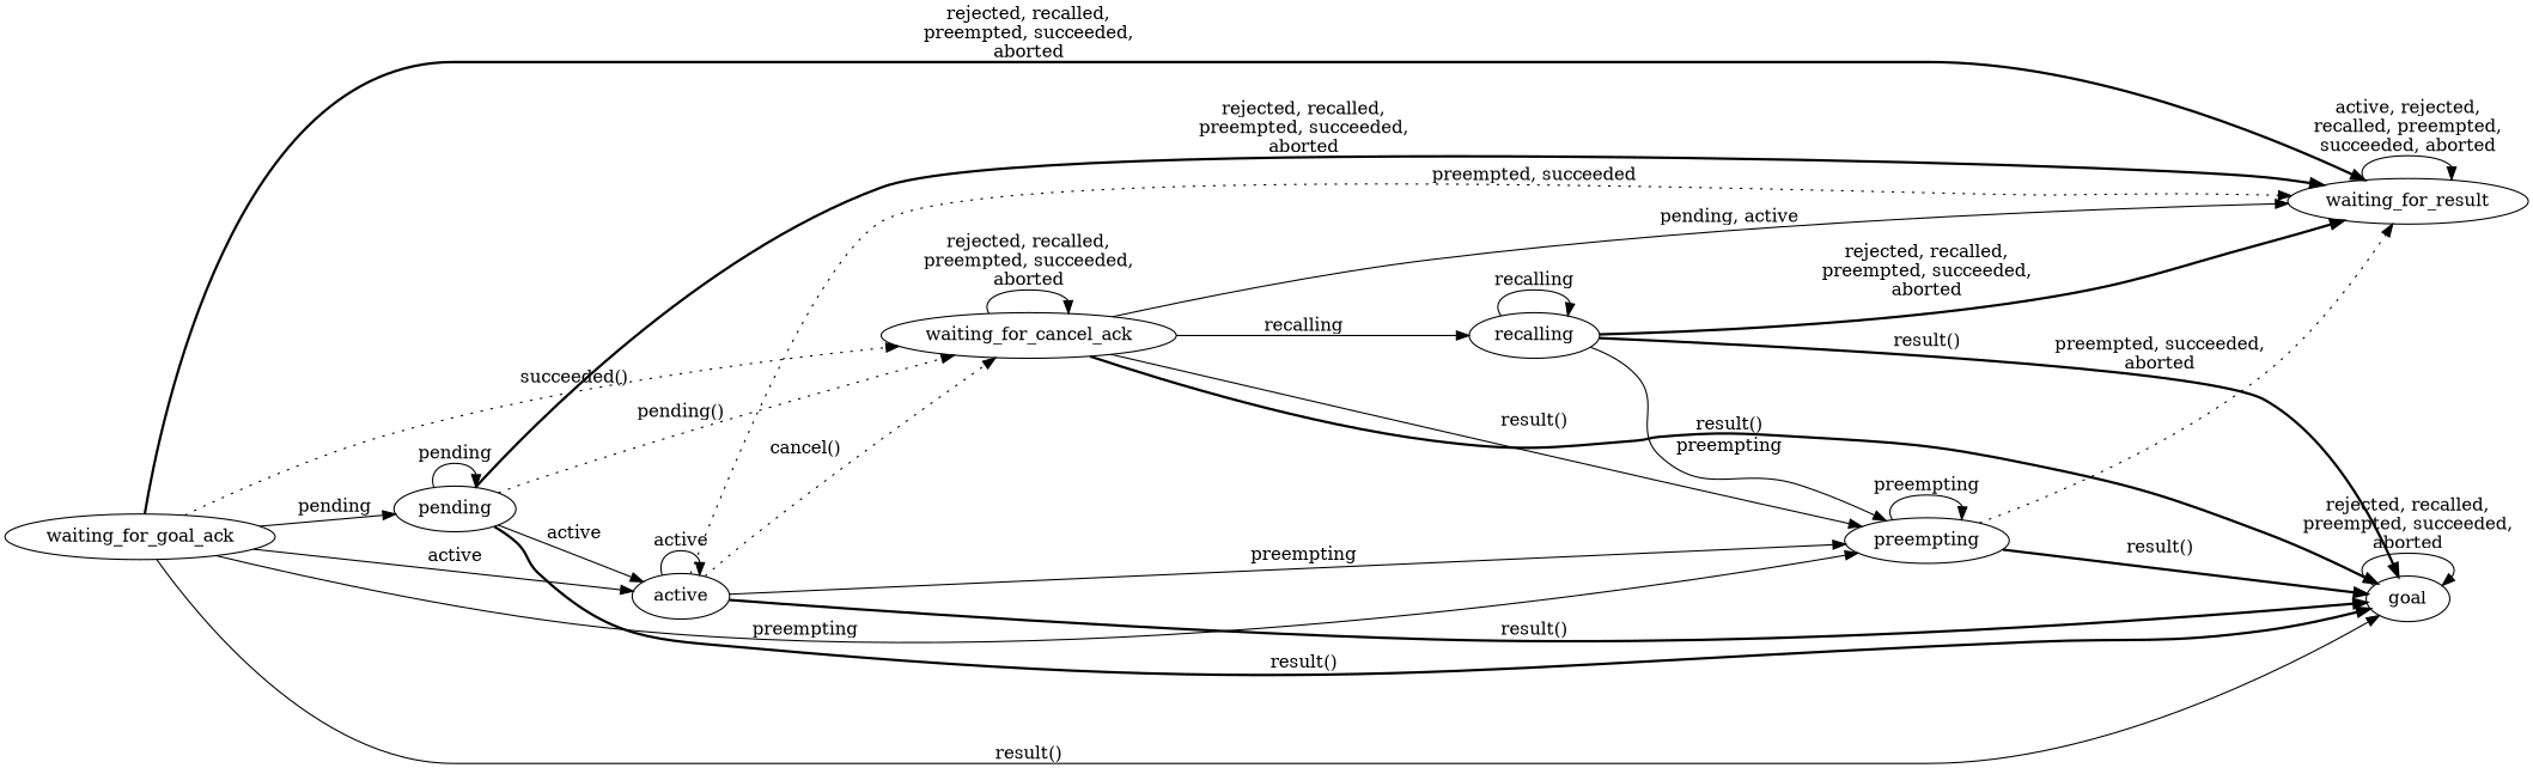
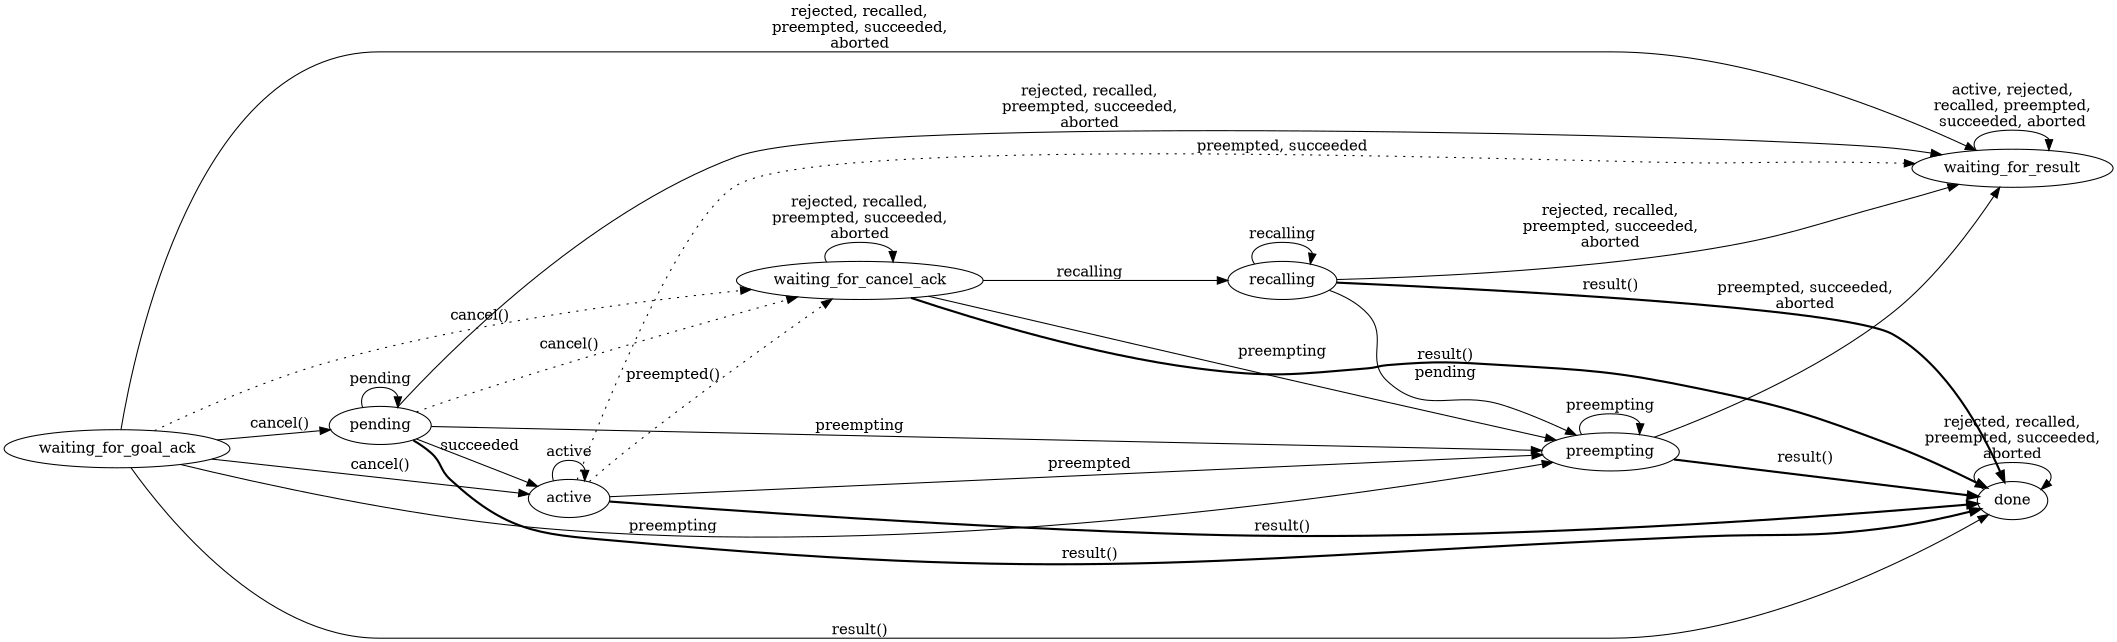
  digraph {
    rankdir=LR
    waiting_for_goal_ack
    pending
    active
    preempting
    waiting_for_result
    waiting_for_cancel_ack
-   done [label=goal]
+   done
    recalling
-   waiting_for_goal_ack -> pending [label=pending]
-   waiting_for_goal_ack -> active [label=active]
+   waiting_for_goal_ack -> pending [label="cancel()"]
+   waiting_for_goal_ack -> active [label="cancel()"]
    waiting_for_goal_ack -> preempting [label=preempting]
-   waiting_for_goal_ack -> waiting_for_result [label="rejected, recalled,\npreempted, succeeded,\naborted" style=bold]
-   waiting_for_goal_ack -> waiting_for_cancel_ack [label="succeeded()" style=dotted]
+   waiting_for_goal_ack -> waiting_for_result [label="rejected, recalled,\npreempted, succeeded,\naborted"]
+   waiting_for_goal_ack -> waiting_for_cancel_ack [label="cancel()" style=dotted]
    waiting_for_goal_ack -> done [label="result()" style=solid]
    pending -> pending [label=pending]
-   pending -> active [label=active]
-   pending -> waiting_for_result [label="rejected, recalled,\npreempted, succeeded,\naborted" style=bold]
-   pending -> waiting_for_cancel_ack [label="pending()" style=dotted]
+   pending -> active [label=succeeded]
+   pending -> preempting [label=preempting]
+   pending -> waiting_for_result [label="rejected, recalled,\npreempted, succeeded,\naborted"]
+   pending -> waiting_for_cancel_ack [label="cancel()" style=dotted]
    pending -> done [label="result()" style=bold]
    active -> active [label=active]
-   active -> preempting [label=preempting]
+   active -> preempting [label=preempted]
    active -> waiting_for_result [label="preempted, succeeded" style=dotted]
-   active -> waiting_for_cancel_ack [label="cancel()" style=dotted]
+   active -> waiting_for_cancel_ack [label="preempted()" style=dotted]
    active -> done [label="result()" style=bold]
    preempting -> preempting [label=preempting]
-   preempting -> waiting_for_result [label="preempted, succeeded,\naborted" style=dotted]
+   preempting -> waiting_for_result [label="preempted, succeeded,\naborted"]
    preempting -> done [label="result()" style=bold]
    waiting_for_result -> waiting_for_result [label="active, rejected,\nrecalled, preempted,\nsucceeded, aborted"]
-   waiting_for_cancel_ack -> preempting [label="result()"]
-   waiting_for_cancel_ack -> waiting_for_result [label="pending, active"]
+   waiting_for_cancel_ack -> preempting [label=preempting]
    waiting_for_cancel_ack -> waiting_for_cancel_ack [label="rejected, recalled,\npreempted, succeeded,\naborted"]
    waiting_for_cancel_ack -> done [label="result()" style=bold]
    waiting_for_cancel_ack -> recalling [label=recalling]
    done -> done [label="rejected, recalled,\npreempted, succeeded,\naborted"]
-   recalling -> preempting [label=preempting]
-   recalling -> waiting_for_result [label="rejected, recalled,\npreempted, succeeded,\naborted" style=bold]
+   recalling -> preempting [label=pending]
+   recalling -> waiting_for_result [label="rejected, recalled,\npreempted, succeeded,\naborted"]
    recalling -> done [label="result()" style=bold]
    recalling -> recalling [label=recalling]
  }
